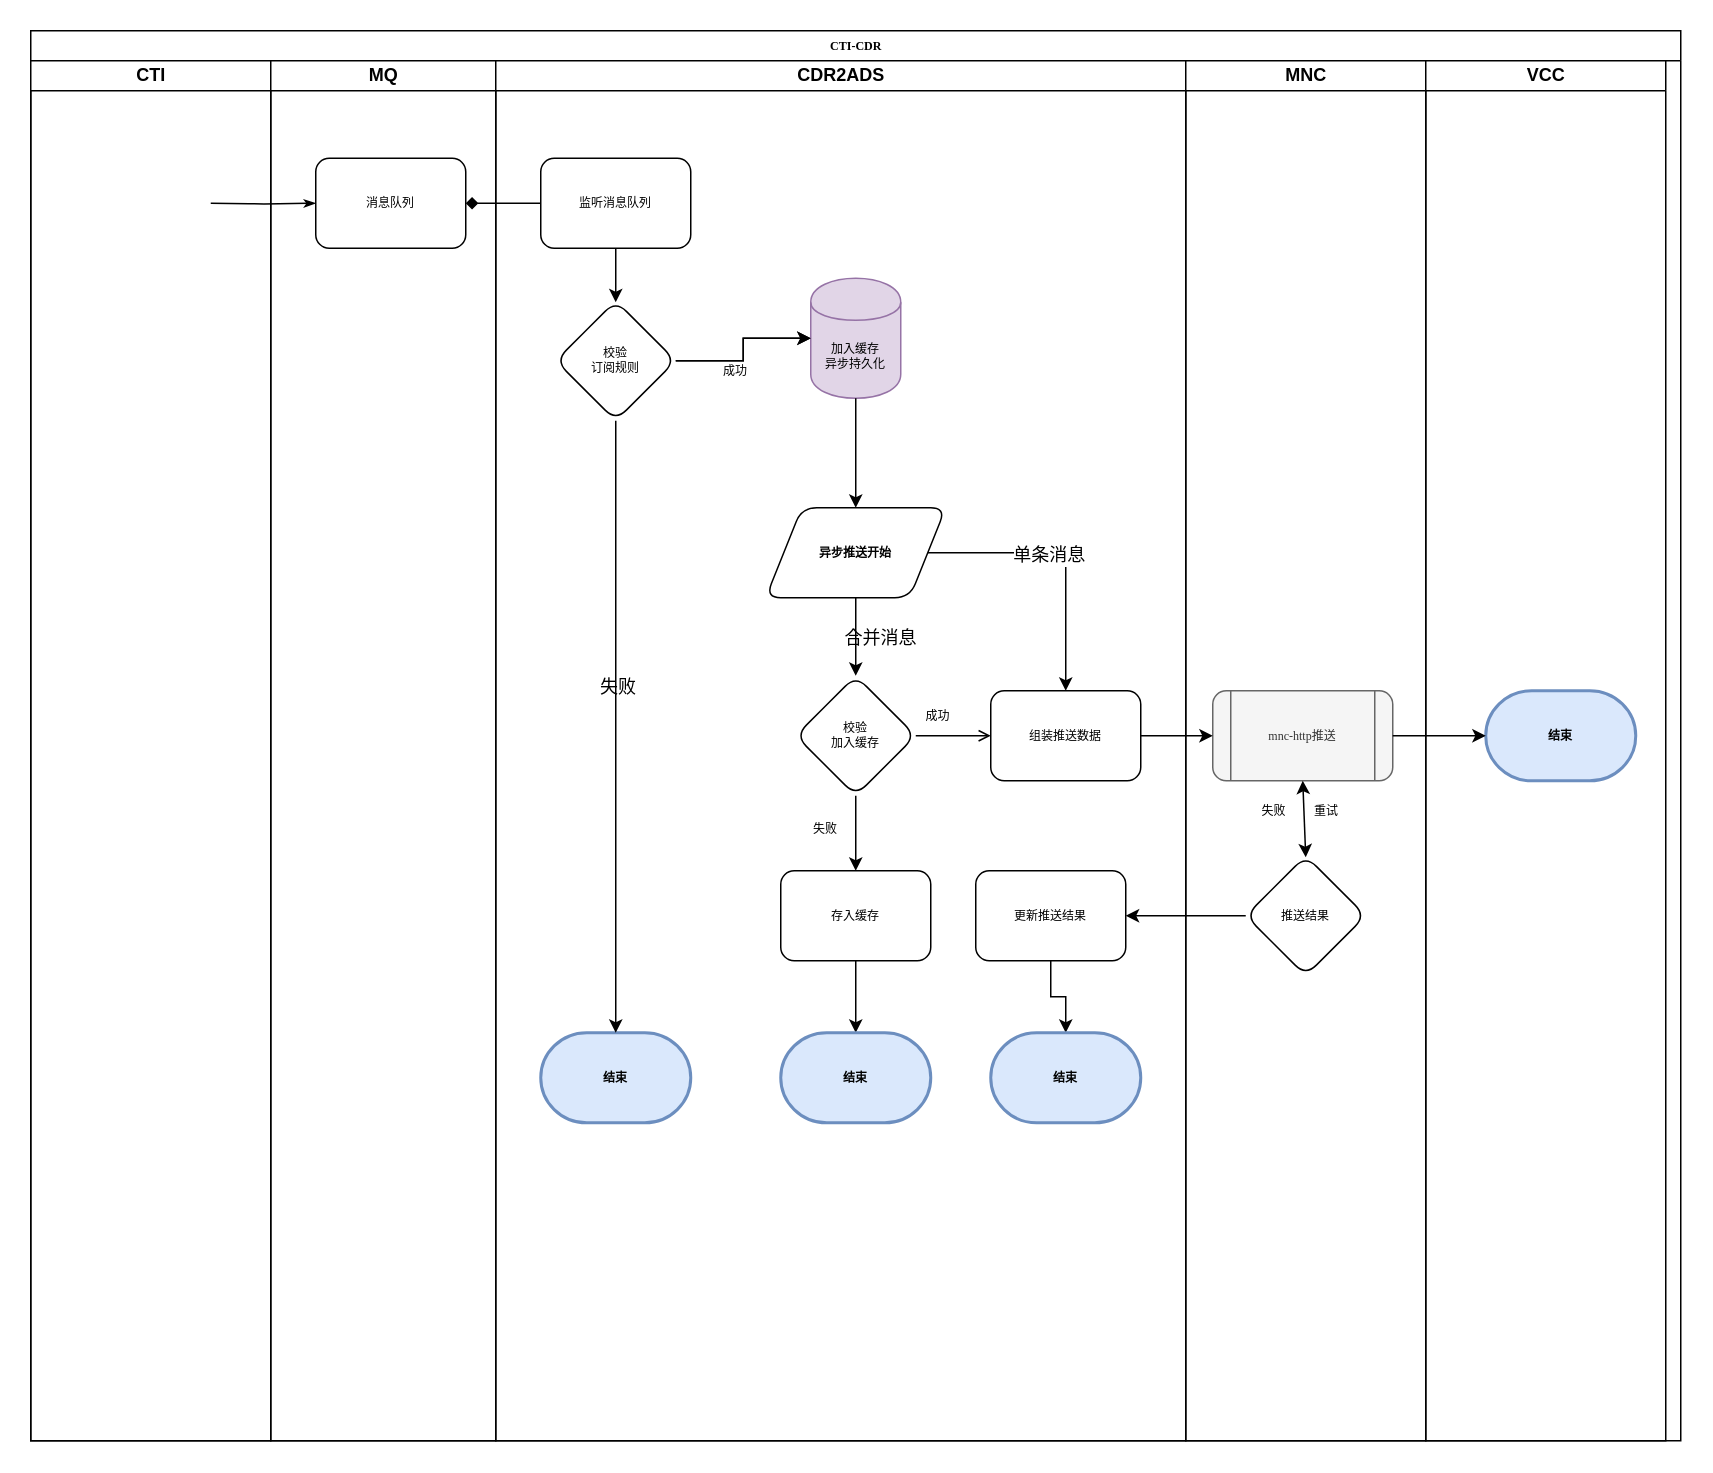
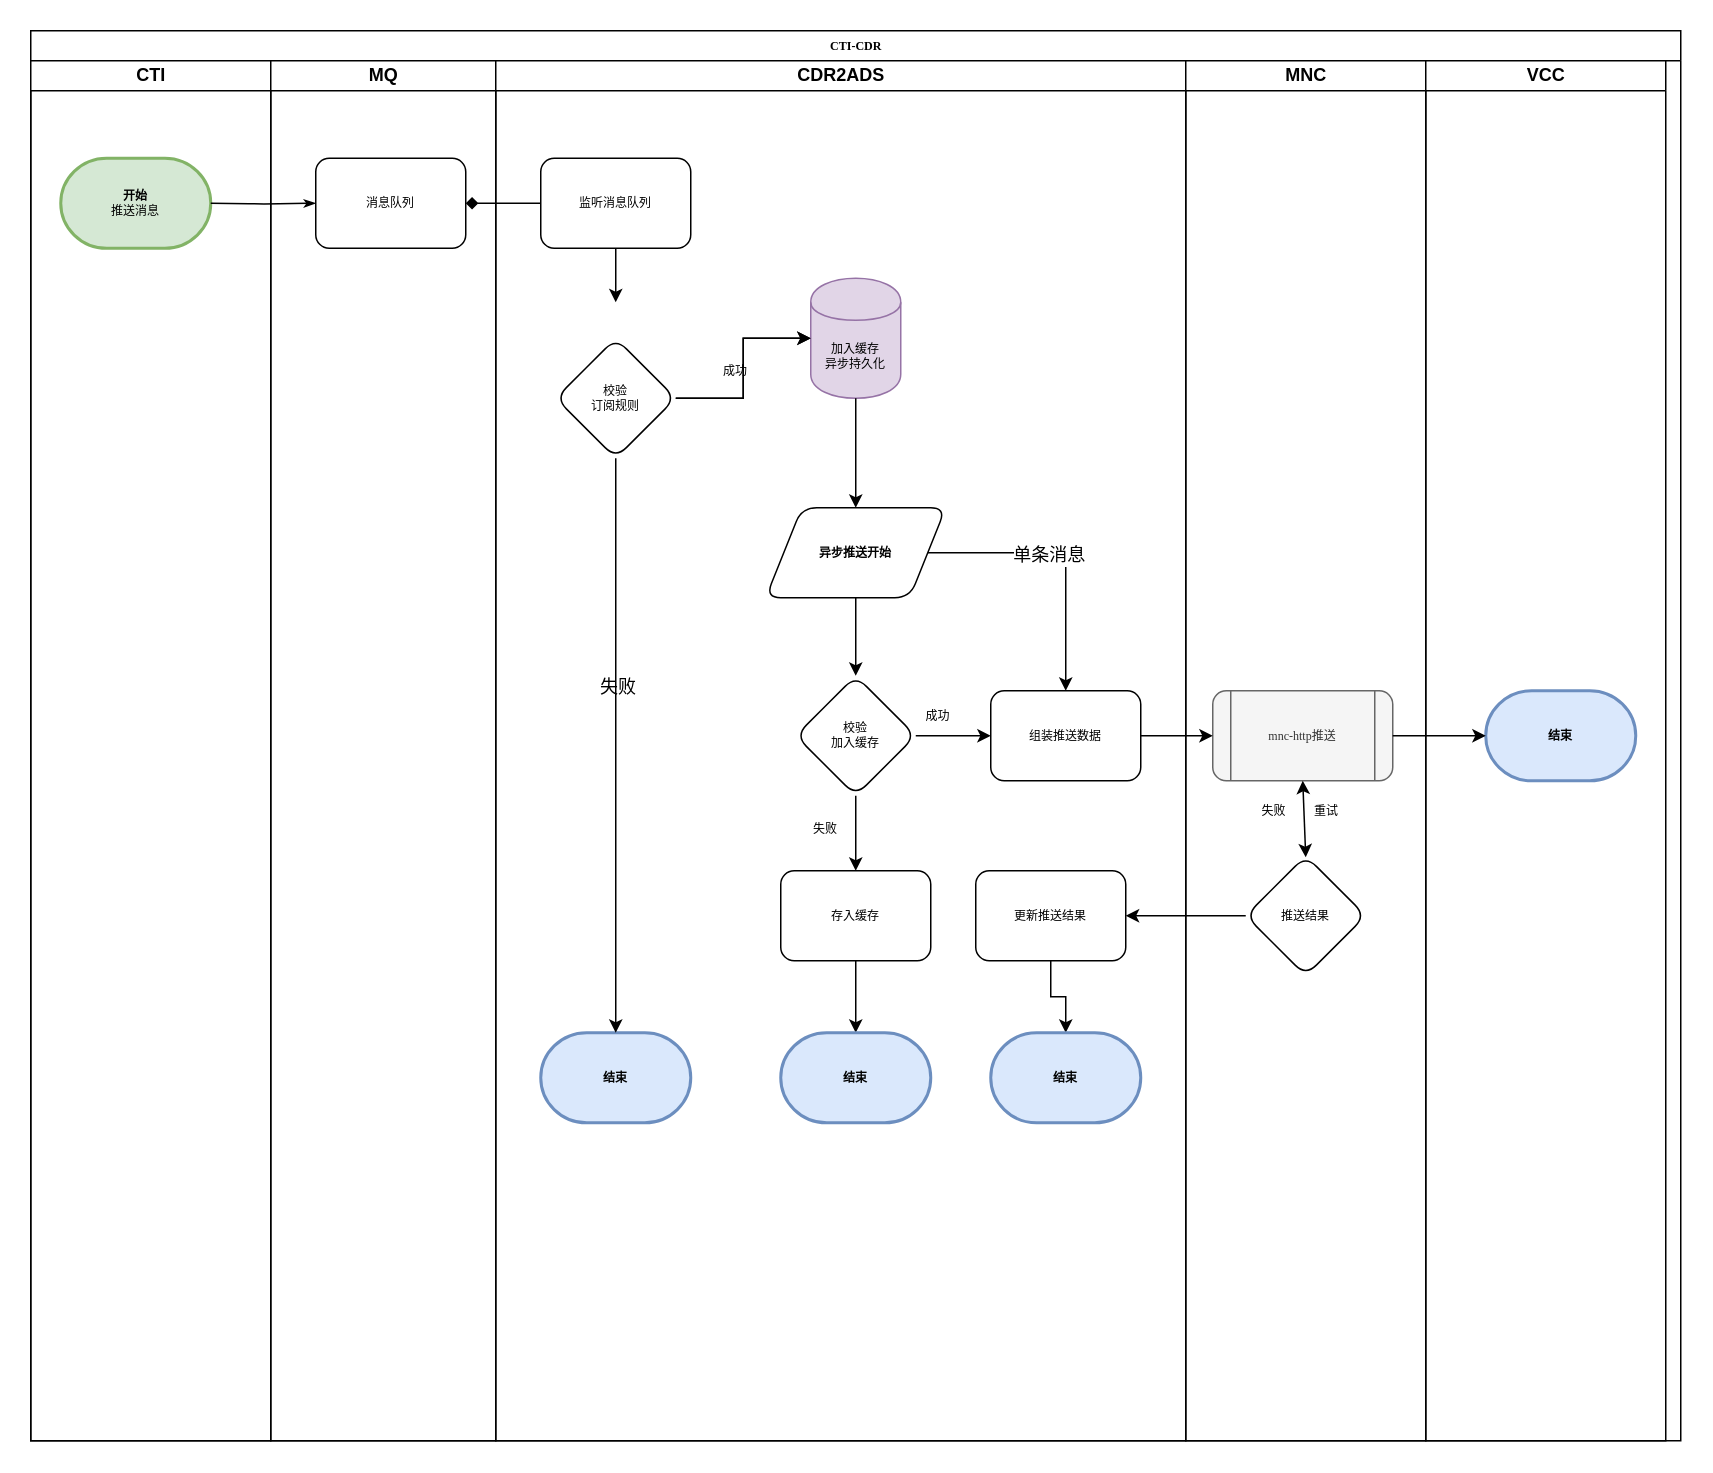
  <mxCell id="0" />
  <mxCell id="1" parent="0" />
  <mxCell id="2" value="CTI-CDR" style="swimlane;html=1;childLayout=stackLayout;startSize=20;rounded=0;shadow=0;labelBackgroundColor=none;strokeColor=#000000;strokeWidth=1;fillColor=#ffffff;fontFamily=Verdana;fontSize=8;fontColor=#000000;align=center;" parent="1" vertex="1"><mxGeometry x="20" y="20" width="1100" height="940" as="geometry" /></mxCell>
  <mxCell id="3" value="CTI" style="swimlane;html=1;startSize=20;" parent="2" vertex="1"><mxGeometry y="20" width="160" height="920" as="geometry" /></mxCell>
+ <mxCell id="4" value="&lt;b&gt;开始&lt;/b&gt;&lt;br&gt;推送消息" style="strokeWidth=2;html=1;shape=mxgraph.flowchart.terminator;whiteSpace=wrap;rounded=1;shadow=0;fontFamily=Verdana;fontSize=8;fillColor=#d5e8d4;strokeColor=#82b366;" parent="3" vertex="1"><mxGeometry x="20" y="65" width="100" height="60" as="geometry" /></mxCell>
  <mxCell id="5" style="edgeStyle=orthogonalEdgeStyle;rounded=1;html=1;labelBackgroundColor=none;startArrow=none;startFill=0;startSize=5;endArrow=classicThin;endFill=1;endSize=5;jettySize=auto;orthogonalLoop=1;strokeColor=#000000;strokeWidth=1;fontFamily=Verdana;fontSize=8;fontColor=#000000;" parent="2" target="7" edge="1"><mxGeometry relative="1" as="geometry"><mxPoint x="120" y="115" as="sourcePoint" /></mxGeometry></mxCell>
  <mxCell id="6" value="MQ" style="swimlane;html=1;startSize=20;" parent="2" vertex="1"><mxGeometry x="160" y="20" width="150" height="920" as="geometry" /></mxCell>
  <mxCell id="7" value="消息队列" style="rounded=1;whiteSpace=wrap;html=1;shadow=0;labelBackgroundColor=none;strokeColor=#000000;strokeWidth=1;fillColor=#ffffff;fontFamily=Verdana;fontSize=8;fontColor=#000000;align=center;" parent="6" vertex="1"><mxGeometry x="30" y="65" width="100" height="60" as="geometry" /></mxCell>
  <mxCell id="8" value="CDR2ADS" style="swimlane;html=1;startSize=20;" parent="2" vertex="1"><mxGeometry x="310" y="20" width="460" height="920" as="geometry" /></mxCell>
  <mxCell id="9" value="" style="edgeStyle=orthogonalEdgeStyle;rounded=0;orthogonalLoop=1;jettySize=auto;html=1;fontFamily=Verdana;fontSize=8;" parent="8" source="10" edge="1"><mxGeometry relative="1" as="geometry"><mxPoint x="80" y="161" as="targetPoint" /></mxGeometry></mxCell>
  <mxCell id="10" value="监听消息队列" style="rounded=1;whiteSpace=wrap;html=1;shadow=0;labelBackgroundColor=none;strokeColor=#000000;strokeWidth=1;fillColor=#ffffff;fontFamily=Verdana;fontSize=8;fontColor=#000000;align=center;" parent="8" vertex="1"><mxGeometry x="30" y="65" width="100" height="60" as="geometry" /></mxCell>
  <mxCell id="11" value="加入缓存&lt;br&gt;异步持久化" style="shape=cylinder;whiteSpace=wrap;html=1;boundedLbl=1;backgroundOutline=1;rounded=1;shadow=0;strokeWidth=1;fontFamily=Verdana;fontSize=8;fillColor=#e1d5e7;strokeColor=#9673a6;" parent="8" vertex="1"><mxGeometry x="210" y="145" width="60" height="80" as="geometry" /></mxCell>
  <mxCell id="12" value="&lt;b&gt;结束&lt;/b&gt;" style="strokeWidth=2;html=1;shape=mxgraph.flowchart.terminator;whiteSpace=wrap;rounded=1;shadow=0;fontFamily=Verdana;fontSize=8;fillColor=#dae8fc;strokeColor=#6c8ebf;" parent="8" vertex="1"><mxGeometry x="30" y="648" width="100" height="60" as="geometry" /></mxCell>
  <mxCell id="13" value="" style="edgeStyle=orthogonalEdgeStyle;rounded=0;orthogonalLoop=1;jettySize=auto;html=1;fontFamily=Verdana;fontSize=8;" parent="8" source="16" target="11" edge="1"><mxGeometry relative="1" as="geometry" /></mxCell>
  <mxCell id="14" value="" style="edgeStyle=orthogonalEdgeStyle;rounded=0;orthogonalLoop=1;jettySize=auto;html=1;fontFamily=Verdana;fontSize=8;" parent="8" source="16" target="11" edge="1"><mxGeometry relative="1" as="geometry" /></mxCell>
  <mxCell id="15" style="edgeStyle=orthogonalEdgeStyle;rounded=0;orthogonalLoop=1;jettySize=auto;html=1;entryX=0.5;entryY=0;entryDx=0;entryDy=0;entryPerimeter=0;" edge="1" parent="8" source="16" target="12"><mxGeometry relative="1" as="geometry"><mxPoint x="80" y="540" as="targetPoint" /><Array as="points" /></mxGeometry></mxCell>
- <mxCell id="16" value="校验&lt;br&gt;订阅规则" style="rhombus;whiteSpace=wrap;html=1;rounded=1;shadow=0;strokeWidth=1;fontFamily=Verdana;fontSize=8;" parent="8" vertex="1"><mxGeometry x="40" y="160" width="80" height="80" as="geometry" /></mxCell>
- <mxCell id="17" value="" style="edgeStyle=orthogonalEdgeStyle;rounded=0;orthogonalLoop=1;jettySize=auto;html=1;fontFamily=Verdana;fontSize=8;endArrow=open;" parent="8" source="19" target="20" edge="1"><mxGeometry relative="1" as="geometry" /></mxCell>
+ <mxCell id="16" value="校验&lt;br&gt;订阅规则" style="rhombus;whiteSpace=wrap;html=1;rounded=1;shadow=0;strokeWidth=1;fontFamily=Verdana;fontSize=8;" parent="8" vertex="1"><mxGeometry x="40" y="185" width="80" height="80" as="geometry" /></mxCell>
+ <mxCell id="17" value="" style="edgeStyle=orthogonalEdgeStyle;rounded=0;orthogonalLoop=1;jettySize=auto;html=1;fontFamily=Verdana;fontSize=8;" parent="8" source="19" target="20" edge="1"><mxGeometry relative="1" as="geometry" /></mxCell>
  <mxCell id="18" value="" style="edgeStyle=orthogonalEdgeStyle;rounded=0;orthogonalLoop=1;jettySize=auto;html=1;fontFamily=Verdana;fontSize=8;" parent="8" source="19" target="23" edge="1"><mxGeometry relative="1" as="geometry" /></mxCell>
  <mxCell id="19" value="校验&lt;br&gt;加入缓存" style="rhombus;whiteSpace=wrap;html=1;rounded=1;shadow=0;strokeWidth=1;fontFamily=Verdana;fontSize=8;" parent="8" vertex="1"><mxGeometry x="200" y="410" width="80" height="80" as="geometry" /></mxCell>
  <mxCell id="20" value="组装推送数据" style="rounded=1;whiteSpace=wrap;html=1;shadow=0;labelBackgroundColor=none;strokeColor=#000000;strokeWidth=1;fillColor=#ffffff;fontFamily=Verdana;fontSize=8;fontColor=#000000;align=center;" parent="8" vertex="1"><mxGeometry x="330" y="420" width="100" height="60" as="geometry" /></mxCell>
  <mxCell id="21" value="成功" style="text;html=1;resizable=0;points=[];autosize=1;align=left;verticalAlign=top;spacingTop=-4;fontSize=8;fontFamily=Verdana;" parent="8" vertex="1"><mxGeometry x="285" y="430" width="30" height="10" as="geometry" /></mxCell>
  <mxCell id="22" value="" style="edgeStyle=orthogonalEdgeStyle;rounded=0;orthogonalLoop=1;jettySize=auto;html=1;fontFamily=Verdana;fontSize=8;" parent="8" source="23" target="24" edge="1"><mxGeometry relative="1" as="geometry" /></mxCell>
  <mxCell id="23" value="存入缓存" style="rounded=1;whiteSpace=wrap;html=1;shadow=0;labelBackgroundColor=none;strokeColor=#000000;strokeWidth=1;fillColor=#ffffff;fontFamily=Verdana;fontSize=8;fontColor=#000000;align=center;" parent="8" vertex="1"><mxGeometry x="190" y="540" width="100" height="60" as="geometry" /></mxCell>
  <mxCell id="24" value="&lt;b&gt;结束&lt;/b&gt;" style="strokeWidth=2;html=1;shape=mxgraph.flowchart.terminator;whiteSpace=wrap;rounded=1;shadow=0;fontFamily=Verdana;fontSize=8;fillColor=#dae8fc;strokeColor=#6c8ebf;" parent="8" vertex="1"><mxGeometry x="190" y="648" width="100" height="60" as="geometry" /></mxCell>
  <mxCell id="25" value="" style="edgeStyle=orthogonalEdgeStyle;rounded=0;orthogonalLoop=1;jettySize=auto;html=1;fontFamily=Verdana;fontSize=8;" parent="8" source="26" target="27" edge="1"><mxGeometry relative="1" as="geometry" /></mxCell>
  <mxCell id="26" value="更新推送结果" style="rounded=1;whiteSpace=wrap;html=1;shadow=0;labelBackgroundColor=none;strokeColor=#000000;strokeWidth=1;fillColor=#ffffff;fontFamily=Verdana;fontSize=8;fontColor=#000000;align=center;" parent="8" vertex="1"><mxGeometry x="320" y="540" width="100" height="60" as="geometry" /></mxCell>
  <mxCell id="27" value="&lt;b&gt;结束&lt;/b&gt;" style="strokeWidth=2;html=1;shape=mxgraph.flowchart.terminator;whiteSpace=wrap;rounded=1;shadow=0;fontFamily=Verdana;fontSize=8;fillColor=#dae8fc;strokeColor=#6c8ebf;" parent="8" vertex="1"><mxGeometry x="330" y="648" width="100" height="60" as="geometry" /></mxCell>
  <mxCell id="28" value="失败" style="text;html=1;resizable=0;points=[];autosize=1;align=left;verticalAlign=top;spacingTop=-4;fontSize=8;fontFamily=Verdana;" parent="8" vertex="1"><mxGeometry x="210" y="505" width="30" height="10" as="geometry" /></mxCell>
  <mxCell id="29" value="成功" style="text;html=1;resizable=0;points=[];autosize=1;align=left;verticalAlign=top;spacingTop=-4;fontSize=8;fontFamily=Verdana;" parent="8" vertex="1"><mxGeometry x="150" y="200" width="30" height="10" as="geometry" /></mxCell>
  <mxCell id="30" value="MNC" style="swimlane;html=1;startSize=20;" parent="2" vertex="1"><mxGeometry x="770" y="20" width="160" height="920" as="geometry" /></mxCell>
  <mxCell id="31" value="mnc-http推送" style="shape=process;whiteSpace=wrap;html=1;backgroundOutline=1;rounded=1;shadow=0;strokeWidth=1;fontFamily=Verdana;fontSize=8;fillColor=#f5f5f5;strokeColor=#666666;fontColor=#333333;" parent="30" vertex="1"><mxGeometry x="18" y="420" width="120" height="60" as="geometry" /></mxCell>
  <mxCell id="32" value="推送结果" style="rhombus;whiteSpace=wrap;html=1;rounded=1;shadow=0;strokeWidth=1;fontFamily=Verdana;fontSize=8;" parent="30" vertex="1"><mxGeometry x="40" y="530" width="80" height="80" as="geometry" /></mxCell>
  <mxCell id="33" value="重试" style="text;html=1;resizable=0;points=[];autosize=1;align=left;verticalAlign=top;spacingTop=-4;fontSize=8;fontFamily=Verdana;" parent="30" vertex="1"><mxGeometry x="84" y="493" width="30" height="10" as="geometry" /></mxCell>
  <mxCell id="34" value="" style="endArrow=classic;startArrow=classic;html=1;fontFamily=Verdana;fontSize=8;entryX=0.5;entryY=1;entryDx=0;entryDy=0;" parent="30" target="31" edge="1"><mxGeometry width="50" height="50" relative="1" as="geometry"><mxPoint x="80" y="531" as="sourcePoint" /><mxPoint x="105" y="480" as="targetPoint" /></mxGeometry></mxCell>
  <mxCell id="35" value="VCC" style="swimlane;html=1;startSize=20;" parent="2" vertex="1"><mxGeometry x="930" y="20" width="160" height="920" as="geometry" /></mxCell>
  <mxCell id="36" value="&lt;b&gt;结束&lt;/b&gt;" style="strokeWidth=2;html=1;shape=mxgraph.flowchart.terminator;whiteSpace=wrap;rounded=1;shadow=0;fontFamily=Verdana;fontSize=8;fillColor=#dae8fc;strokeColor=#6c8ebf;" parent="35" vertex="1"><mxGeometry x="40" y="420" width="100" height="60" as="geometry" /></mxCell>
  <mxCell id="37" value="" style="edgeStyle=orthogonalEdgeStyle;rounded=0;orthogonalLoop=1;jettySize=auto;html=1;fontFamily=Verdana;fontSize=8;endArrow=diamond;" parent="2" source="10" target="7" edge="1"><mxGeometry relative="1" as="geometry" /></mxCell>
  <mxCell id="38" value="" style="edgeStyle=orthogonalEdgeStyle;rounded=0;orthogonalLoop=1;jettySize=auto;html=1;fontFamily=Verdana;fontSize=8;" parent="2" source="20" target="31" edge="1"><mxGeometry relative="1" as="geometry" /></mxCell>
  <mxCell id="39" value="" style="edgeStyle=orthogonalEdgeStyle;rounded=0;orthogonalLoop=1;jettySize=auto;html=1;fontFamily=Verdana;fontSize=8;" parent="2" source="31" target="36" edge="1"><mxGeometry relative="1" as="geometry" /></mxCell>
  <mxCell id="40" value="" style="edgeStyle=orthogonalEdgeStyle;rounded=0;orthogonalLoop=1;jettySize=auto;html=1;fontFamily=Verdana;fontSize=8;" parent="2" source="32" target="26" edge="1"><mxGeometry relative="1" as="geometry" /></mxCell>
  <mxCell id="41" value="" style="edgeStyle=orthogonalEdgeStyle;rounded=0;orthogonalLoop=1;jettySize=auto;html=1;fontFamily=Verdana;fontSize=8;" parent="1" source="44" target="19" edge="1"><mxGeometry relative="1" as="geometry" /></mxCell>
  <mxCell id="42" style="edgeStyle=orthogonalEdgeStyle;rounded=0;orthogonalLoop=1;jettySize=auto;html=1;entryX=0.5;entryY=0;entryDx=0;entryDy=0;" edge="1" parent="1" source="44" target="20"><mxGeometry relative="1" as="geometry" /></mxCell>
  <mxCell id="43" value="单条消息" style="text;html=1;resizable=0;points=[];align=center;verticalAlign=middle;labelBackgroundColor=#ffffff;" vertex="1" connectable="0" parent="42"><mxGeometry x="-0.126" y="-1" relative="1" as="geometry"><mxPoint as="offset" /></mxGeometry></mxCell>
  <mxCell id="44" value="&lt;b&gt;异步推送开始&lt;/b&gt;" style="shape=parallelogram;perimeter=parallelogramPerimeter;whiteSpace=wrap;html=1;rounded=1;shadow=0;strokeWidth=1;fontFamily=Verdana;fontSize=8;" parent="1" vertex="1"><mxGeometry x="510" y="338" width="120" height="60" as="geometry" /></mxCell>
  <mxCell id="45" value="失败" style="text;html=1;resizable=0;points=[];autosize=1;align=left;verticalAlign=top;spacingTop=-4;fontSize=8;fontFamily=Verdana;" parent="1" vertex="1"><mxGeometry x="839" y="533" width="30" height="10" as="geometry" /></mxCell>
  <mxCell id="46" value="" style="edgeStyle=orthogonalEdgeStyle;rounded=0;orthogonalLoop=1;jettySize=auto;html=1;" edge="1" parent="1" source="11" target="44"><mxGeometry relative="1" as="geometry" /></mxCell>
  <mxCell id="47" value="失败" style="text;html=1;resizable=0;points=[];autosize=1;align=left;verticalAlign=top;spacingTop=-4;" vertex="1" parent="1"><mxGeometry x="398" y="448" width="40" height="20" as="geometry" /></mxCell>
- <mxCell id="48" value="合并消息" style="text;html=1;resizable=0;points=[];autosize=1;align=left;verticalAlign=top;spacingTop=-4;" vertex="1" parent="1"><mxGeometry x="561" y="415" width="60" height="20" as="geometry" /></mxCell>
